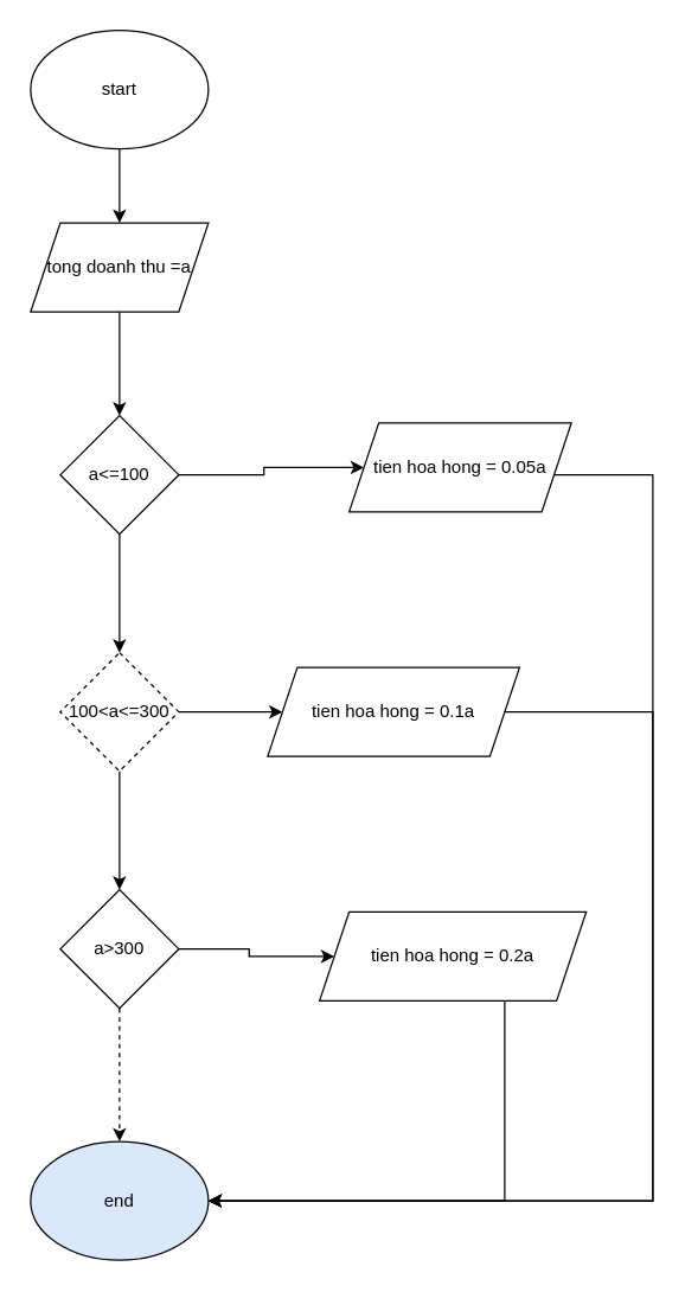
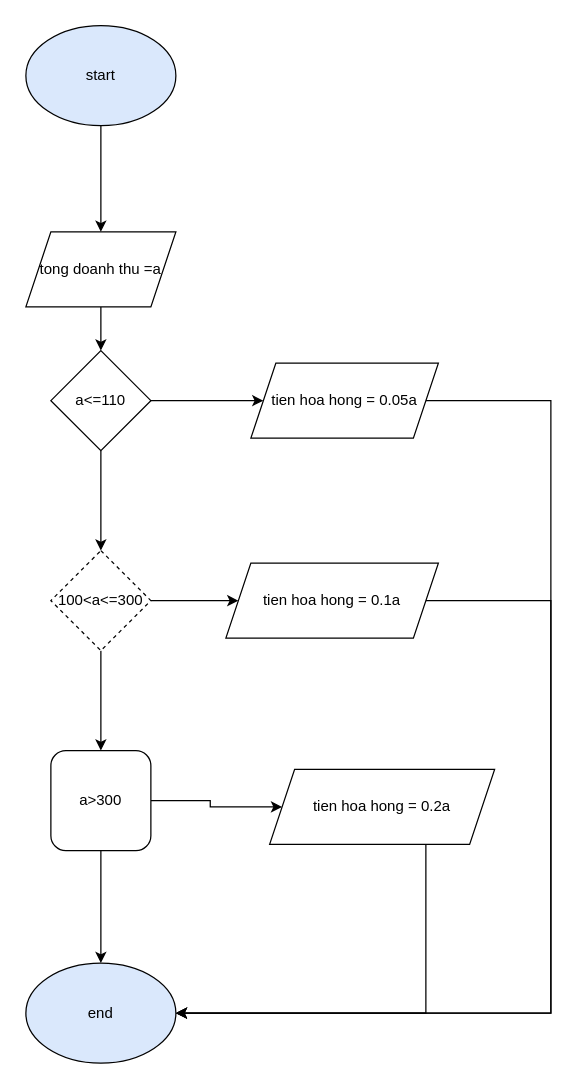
  <mxCell id="0" />
  <mxCell id="1" parent="0" />
  <mxCell id="2" value="" style="edgeStyle=orthogonalEdgeStyle;rounded=0;orthogonalLoop=1;jettySize=auto;html=1;" edge="1" parent="1" source="3" target="5"><mxGeometry relative="1" as="geometry" /></mxCell>
- <mxCell id="3" value="start&lt;br&gt;" style="ellipse;whiteSpace=wrap;html=1;" vertex="1" parent="1"><mxGeometry x="20" y="20" width="120" height="80" as="geometry" /></mxCell>
+ <mxCell id="3" value="start&lt;br&gt;" style="ellipse;whiteSpace=wrap;html=1;fillColor=#dae8fc;" vertex="1" parent="1"><mxGeometry x="20" y="20" width="120" height="80" as="geometry" /></mxCell>
  <mxCell id="4" value="" style="edgeStyle=orthogonalEdgeStyle;rounded=0;orthogonalLoop=1;jettySize=auto;html=1;" edge="1" parent="1" source="5" target="8"><mxGeometry relative="1" as="geometry" /></mxCell>
- <mxCell id="5" value="tong doanh thu =a" style="shape=parallelogram;perimeter=parallelogramPerimeter;whiteSpace=wrap;html=1;fixedSize=1;" vertex="1" parent="1"><mxGeometry x="20" y="150" width="120" height="60" as="geometry" /></mxCell>
+ <mxCell id="5" value="tong doanh thu =a" style="shape=parallelogram;perimeter=parallelogramPerimeter;whiteSpace=wrap;html=1;fixedSize=1;" vertex="1" parent="1"><mxGeometry x="20" y="185" width="120" height="60" as="geometry" /></mxCell>
  <mxCell id="6" value="" style="edgeStyle=orthogonalEdgeStyle;rounded=0;orthogonalLoop=1;jettySize=auto;html=1;" edge="1" parent="1" source="8" target="10"><mxGeometry relative="1" as="geometry" /></mxCell>
  <mxCell id="7" value="" style="edgeStyle=orthogonalEdgeStyle;rounded=0;orthogonalLoop=1;jettySize=auto;html=1;" edge="1" parent="1" source="8" target="13"><mxGeometry relative="1" as="geometry" /></mxCell>
- <mxCell id="8" value="a&amp;lt;=100" style="rhombus;whiteSpace=wrap;html=1;" vertex="1" parent="1"><mxGeometry x="40" y="280" width="80" height="80" as="geometry" /></mxCell>
+ <mxCell id="8" value="a&amp;lt;=110" style="rhombus;whiteSpace=wrap;html=1;" vertex="1" parent="1"><mxGeometry x="40" y="280" width="80" height="80" as="geometry" /></mxCell>
  <mxCell id="9" style="edgeStyle=orthogonalEdgeStyle;rounded=0;orthogonalLoop=1;jettySize=auto;html=1;entryX=1;entryY=0.5;entryDx=0;entryDy=0;" edge="1" parent="1" source="10" target="21"><mxGeometry relative="1" as="geometry"><Array as="points"><mxPoint x="440" y="320" /><mxPoint x="440" y="810" /></Array></mxGeometry></mxCell>
- <mxCell id="10" value="tien hoa hong = 0.05a" style="shape=parallelogram;perimeter=parallelogramPerimeter;whiteSpace=wrap;html=1;fixedSize=1;" vertex="1" parent="1"><mxGeometry x="235" y="285" width="150" height="60" as="geometry" /></mxCell>
+ <mxCell id="10" value="tien hoa hong = 0.05a" style="shape=parallelogram;perimeter=parallelogramPerimeter;whiteSpace=wrap;html=1;fixedSize=1;" vertex="1" parent="1"><mxGeometry x="200" y="290" width="150" height="60" as="geometry" /></mxCell>
  <mxCell id="11" value="" style="edgeStyle=orthogonalEdgeStyle;rounded=0;orthogonalLoop=1;jettySize=auto;html=1;" edge="1" parent="1" source="13" target="15"><mxGeometry relative="1" as="geometry" /></mxCell>
  <mxCell id="12" value="" style="edgeStyle=orthogonalEdgeStyle;rounded=0;orthogonalLoop=1;jettySize=auto;html=1;" edge="1" parent="1" source="13" target="18"><mxGeometry relative="1" as="geometry" /></mxCell>
  <mxCell id="13" value="100&amp;lt;a&amp;lt;=300" style="rhombus;whiteSpace=wrap;html=1;dashed=1;" vertex="1" parent="1"><mxGeometry x="40" y="440" width="80" height="80" as="geometry" /></mxCell>
  <mxCell id="14" style="edgeStyle=orthogonalEdgeStyle;rounded=0;orthogonalLoop=1;jettySize=auto;html=1;exitX=1;exitY=0.5;exitDx=0;exitDy=0;entryX=1;entryY=0.5;entryDx=0;entryDy=0;" edge="1" parent="1" source="15" target="21"><mxGeometry relative="1" as="geometry"><Array as="points"><mxPoint x="440" y="480" /><mxPoint x="440" y="810" /></Array></mxGeometry></mxCell>
  <mxCell id="15" value="tien hoa hong = 0.1a" style="shape=parallelogram;perimeter=parallelogramPerimeter;whiteSpace=wrap;html=1;fixedSize=1;" vertex="1" parent="1"><mxGeometry x="180" y="450" width="170" height="60" as="geometry" /></mxCell>
  <mxCell id="16" value="" style="edgeStyle=orthogonalEdgeStyle;rounded=0;orthogonalLoop=1;jettySize=auto;html=1;" edge="1" parent="1" source="18" target="20"><mxGeometry relative="1" as="geometry" /></mxCell>
- <mxCell id="17" value="" style="edgeStyle=orthogonalEdgeStyle;rounded=0;orthogonalLoop=1;jettySize=auto;html=1;dashed=1;" edge="1" parent="1" source="18" target="21"><mxGeometry relative="1" as="geometry" /></mxCell>
- <mxCell id="18" value="a&amp;gt;300" style="rhombus;whiteSpace=wrap;html=1;" vertex="1" parent="1"><mxGeometry x="40" y="600" width="80" height="80" as="geometry" /></mxCell>
+ <mxCell id="17" value="" style="edgeStyle=orthogonalEdgeStyle;rounded=0;orthogonalLoop=1;jettySize=auto;html=1;" edge="1" parent="1" source="18" target="21"><mxGeometry relative="1" as="geometry" /></mxCell>
+ <mxCell id="18" value="a&amp;gt;300" style="whiteSpace=wrap;html=1;rounded=1;" vertex="1" parent="1"><mxGeometry x="40" y="600" width="80" height="80" as="geometry" /></mxCell>
  <mxCell id="19" style="edgeStyle=orthogonalEdgeStyle;rounded=0;orthogonalLoop=1;jettySize=auto;html=1;" edge="1" parent="1" source="20"><mxGeometry relative="1" as="geometry"><mxPoint x="140" y="810" as="targetPoint" /><Array as="points"><mxPoint x="340" y="810" /></Array></mxGeometry></mxCell>
  <mxCell id="20" value="tien hoa hong = 0.2a" style="shape=parallelogram;perimeter=parallelogramPerimeter;whiteSpace=wrap;html=1;fixedSize=1;" vertex="1" parent="1"><mxGeometry x="215" y="615" width="180" height="60" as="geometry" /></mxCell>
  <mxCell id="21" value="end" style="ellipse;whiteSpace=wrap;html=1;fillColor=#dae8fc;" vertex="1" parent="1"><mxGeometry x="20" y="770" width="120" height="80" as="geometry" /></mxCell>
